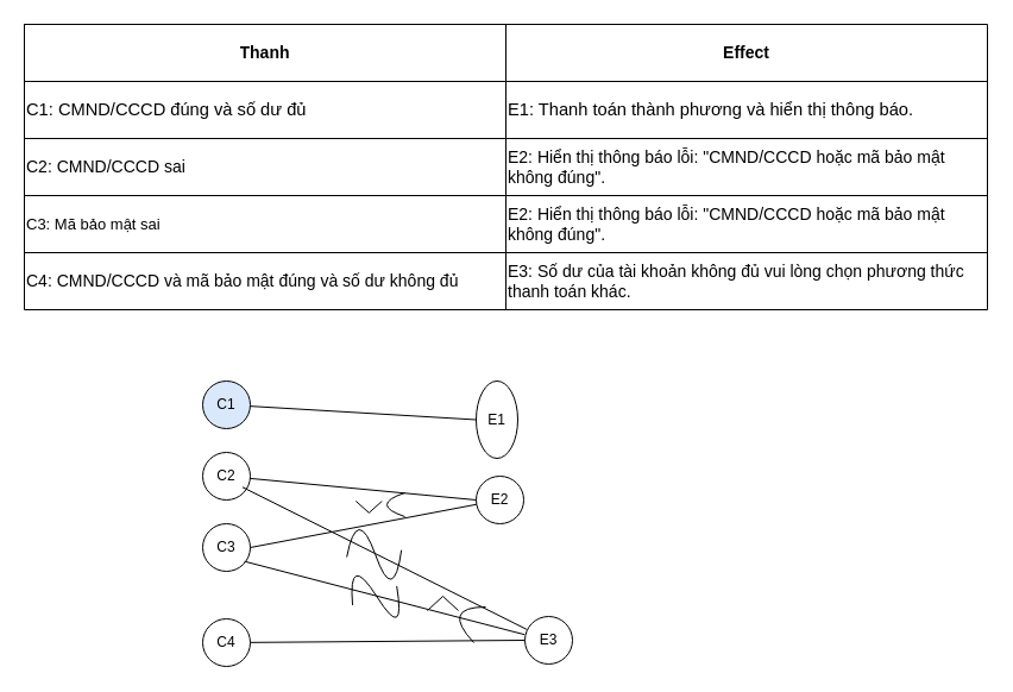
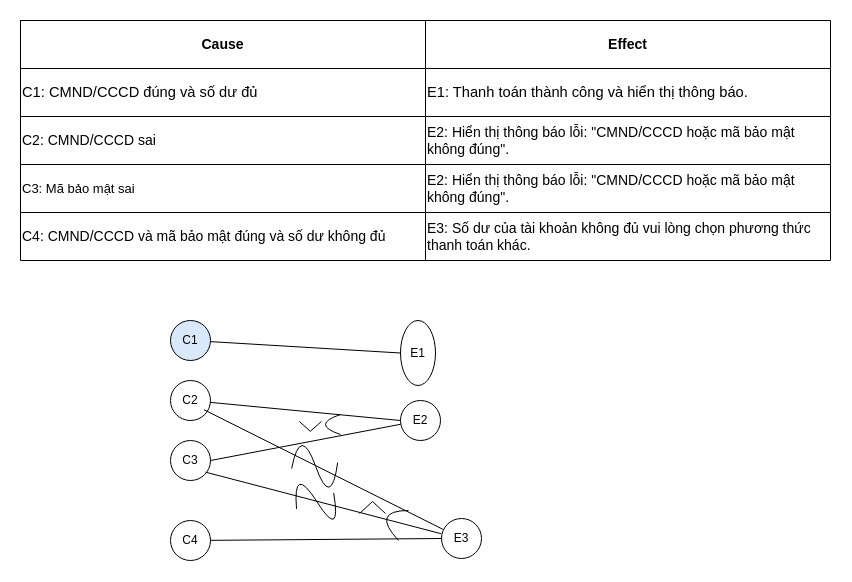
  <mxCell id="0" />
  <mxCell id="1" parent="0" />
  <mxCell id="2" value="C1" style="ellipse;whiteSpace=wrap;html=1;fillColor=#dae8fc;" vertex="1" parent="1"><mxGeometry x="170" y="320" width="40" height="40" as="geometry" /></mxCell>
  <mxCell id="3" value="E1" style="ellipse;whiteSpace=wrap;html=1;" vertex="1" parent="1"><mxGeometry x="400" y="320" width="35" height="65" as="geometry" /></mxCell>
  <mxCell id="4" value="" style="endArrow=none;html=1;rounded=0;entryX=0;entryY=0.5;entryDx=0;entryDy=0;" edge="1" parent="1" source="2" target="3"><mxGeometry width="50" height="50" relative="1" as="geometry"><mxPoint x="340" y="300" as="sourcePoint" /><mxPoint x="390" y="250" as="targetPoint" /></mxGeometry></mxCell>
  <mxCell id="5" value="" style="shape=table;startSize=0;container=1;collapsible=0;childLayout=tableLayout;fontFamily=Helvetica;fontSize=14;fontColor=default;fillColor=none;gradientColor=none;html=1;align=left;" vertex="1" parent="1"><mxGeometry x="20" y="20" width="810" height="240" as="geometry" /></mxCell>
  <mxCell id="6" value="" style="shape=tableRow;horizontal=0;startSize=0;swimlaneHead=0;swimlaneBody=0;top=0;left=0;bottom=0;right=0;collapsible=0;dropTarget=0;fillColor=none;points=[[0,0.5],[1,0.5]];portConstraint=eastwest;fontFamily=Helvetica;fontSize=12;fontColor=default;html=1;" vertex="1" parent="5"><mxGeometry width="810" height="48" as="geometry" /></mxCell>
- <mxCell id="7" value="Thanh" style="shape=partialRectangle;html=1;whiteSpace=wrap;connectable=0;overflow=hidden;fillColor=none;top=0;left=0;bottom=0;right=0;pointerEvents=1;fontFamily=Helvetica;fontSize=14;fontColor=default;fontStyle=1" vertex="1" parent="6"><mxGeometry width="405" height="48" as="geometry"><mxRectangle width="405" height="48" as="alternateBounds" /></mxGeometry></mxCell>
+ <mxCell id="7" value="Cause" style="shape=partialRectangle;html=1;whiteSpace=wrap;connectable=0;overflow=hidden;fillColor=none;top=0;left=0;bottom=0;right=0;pointerEvents=1;fontFamily=Helvetica;fontSize=14;fontColor=default;fontStyle=1" vertex="1" parent="6"><mxGeometry width="405" height="48" as="geometry"><mxRectangle width="405" height="48" as="alternateBounds" /></mxGeometry></mxCell>
  <mxCell id="8" value="Effect" style="shape=partialRectangle;html=1;whiteSpace=wrap;connectable=0;overflow=hidden;fillColor=none;top=0;left=0;bottom=0;right=0;pointerEvents=1;fontFamily=Helvetica;fontSize=14;fontColor=default;fontStyle=1" vertex="1" parent="6"><mxGeometry x="405" width="405" height="48" as="geometry"><mxRectangle width="405" height="48" as="alternateBounds" /></mxGeometry></mxCell>
  <mxCell id="9" value="" style="shape=tableRow;horizontal=0;startSize=0;swimlaneHead=0;swimlaneBody=0;top=0;left=0;bottom=0;right=0;collapsible=0;dropTarget=0;fillColor=none;points=[[0,0.5],[1,0.5]];portConstraint=eastwest;fontFamily=Helvetica;fontSize=12;fontColor=default;html=1;" vertex="1" parent="5"><mxGeometry y="48" width="810" height="48" as="geometry" /></mxCell>
  <mxCell id="10" value="&lt;span style=&quot;font-family: &amp;quot;arial&amp;quot; ; font-size: 14.667px&quot;&gt;C1: CMND/CCCD đúng và số dư đủ&lt;/span&gt;" style="shape=partialRectangle;html=1;whiteSpace=wrap;connectable=0;overflow=hidden;fillColor=none;top=0;left=0;bottom=0;right=0;pointerEvents=1;fontFamily=Helvetica;fontSize=12;fontColor=default;align=left;" vertex="1" parent="9"><mxGeometry width="405" height="48" as="geometry"><mxRectangle width="405" height="48" as="alternateBounds" /></mxGeometry></mxCell>
- <mxCell id="11" value="&lt;span style=&quot;font-family: &amp;#34;arial&amp;#34; ; font-size: 14.667px&quot;&gt;E1: Thanh toán thành phương và hiển thị thông báo.&lt;/span&gt;" style="shape=partialRectangle;html=1;whiteSpace=wrap;connectable=0;overflow=hidden;fillColor=none;top=0;left=0;bottom=0;right=0;pointerEvents=1;fontFamily=Helvetica;fontSize=12;fontColor=default;align=left;" vertex="1" parent="9"><mxGeometry x="405" width="405" height="48" as="geometry"><mxRectangle width="405" height="48" as="alternateBounds" /></mxGeometry></mxCell>
+ <mxCell id="11" value="&lt;span style=&quot;font-family: &amp;#34;arial&amp;#34; ; font-size: 14.667px&quot;&gt;E1: Thanh toán thành công và hiển thị thông báo.&lt;/span&gt;" style="shape=partialRectangle;html=1;whiteSpace=wrap;connectable=0;overflow=hidden;fillColor=none;top=0;left=0;bottom=0;right=0;pointerEvents=1;fontFamily=Helvetica;fontSize=12;fontColor=default;align=left;" vertex="1" parent="9"><mxGeometry x="405" width="405" height="48" as="geometry"><mxRectangle width="405" height="48" as="alternateBounds" /></mxGeometry></mxCell>
  <mxCell id="12" value="" style="shape=tableRow;horizontal=0;startSize=0;swimlaneHead=0;swimlaneBody=0;top=0;left=0;bottom=0;right=0;collapsible=0;dropTarget=0;fillColor=none;points=[[0,0.5],[1,0.5]];portConstraint=eastwest;fontFamily=Helvetica;fontSize=12;fontColor=default;html=1;" vertex="1" parent="5"><mxGeometry y="96" width="810" height="48" as="geometry" /></mxCell>
  <mxCell id="13" value="C2: CMND/CCCD sai" style="shape=partialRectangle;html=1;whiteSpace=wrap;connectable=0;overflow=hidden;fillColor=none;top=0;left=0;bottom=0;right=0;pointerEvents=1;fontFamily=Helvetica;fontSize=14;fontColor=default;align=left;" vertex="1" parent="12"><mxGeometry width="405" height="48" as="geometry"><mxRectangle width="405" height="48" as="alternateBounds" /></mxGeometry></mxCell>
  <mxCell id="14" value="E2: Hiển thị thông báo lỗi: &quot;CMND/CCCD hoặc mã bảo mật không đúng&quot;." style="shape=partialRectangle;html=1;whiteSpace=wrap;connectable=0;overflow=hidden;fillColor=none;top=0;left=0;bottom=0;right=0;pointerEvents=1;fontFamily=Helvetica;fontSize=14;fontColor=default;align=left;" vertex="1" parent="12"><mxGeometry x="405" width="405" height="48" as="geometry"><mxRectangle width="405" height="48" as="alternateBounds" /></mxGeometry></mxCell>
  <mxCell id="15" value="" style="shape=tableRow;horizontal=0;startSize=0;swimlaneHead=0;swimlaneBody=0;top=0;left=0;bottom=0;right=0;collapsible=0;dropTarget=0;fillColor=none;points=[[0,0.5],[1,0.5]];portConstraint=eastwest;fontFamily=Helvetica;fontSize=12;fontColor=default;html=1;" vertex="1" parent="5"><mxGeometry y="144" width="810" height="48" as="geometry" /></mxCell>
  <mxCell id="16" value="C3: Mã bảo mật sai" style="shape=partialRectangle;html=1;whiteSpace=wrap;connectable=0;overflow=hidden;fillColor=none;top=0;left=0;bottom=0;right=0;pointerEvents=1;fontFamily=Helvetica;fontSize=13;fontColor=default;align=left;" vertex="1" parent="15"><mxGeometry width="405" height="48" as="geometry"><mxRectangle width="405" height="48" as="alternateBounds" /></mxGeometry></mxCell>
  <mxCell id="17" value="&lt;span style=&quot;font-size: 14px&quot;&gt;E2: Hiển thị thông báo lỗi: &quot;CMND/CCCD hoặc mã bảo mật không đúng&quot;.&lt;/span&gt;" style="shape=partialRectangle;html=1;whiteSpace=wrap;connectable=0;overflow=hidden;fillColor=none;top=0;left=0;bottom=0;right=0;pointerEvents=1;fontFamily=Helvetica;fontSize=12;fontColor=default;align=left;" vertex="1" parent="15"><mxGeometry x="405" width="405" height="48" as="geometry"><mxRectangle width="405" height="48" as="alternateBounds" /></mxGeometry></mxCell>
  <mxCell id="18" style="shape=tableRow;horizontal=0;startSize=0;swimlaneHead=0;swimlaneBody=0;top=0;left=0;bottom=0;right=0;collapsible=0;dropTarget=0;fillColor=none;points=[[0,0.5],[1,0.5]];portConstraint=eastwest;fontFamily=Helvetica;fontSize=12;fontColor=default;html=1;" vertex="1" parent="5"><mxGeometry y="192" width="810" height="48" as="geometry" /></mxCell>
  <mxCell id="19" value="C4: CMND/CCCD và mã bảo mật đúng và số dư không đủ" style="shape=partialRectangle;html=1;whiteSpace=wrap;connectable=0;overflow=hidden;fillColor=none;top=0;left=0;bottom=0;right=0;pointerEvents=1;fontFamily=Helvetica;fontSize=14;fontColor=default;align=left;" vertex="1" parent="18"><mxGeometry width="405" height="48" as="geometry"><mxRectangle width="405" height="48" as="alternateBounds" /></mxGeometry></mxCell>
  <mxCell id="20" value="E3:&amp;nbsp;Số dư của tài khoản không đủ vui lòng chọn phương thức thanh toán khác." style="shape=partialRectangle;html=1;whiteSpace=wrap;connectable=0;overflow=hidden;fillColor=none;top=0;left=0;bottom=0;right=0;pointerEvents=1;fontFamily=Helvetica;fontSize=14;fontColor=default;align=left;" vertex="1" parent="18"><mxGeometry x="405" width="405" height="48" as="geometry"><mxRectangle width="405" height="48" as="alternateBounds" /></mxGeometry></mxCell>
  <mxCell id="21" value="E2" style="ellipse;whiteSpace=wrap;html=1;" vertex="1" parent="1"><mxGeometry x="400" y="400" width="40" height="40" as="geometry" /></mxCell>
  <mxCell id="22" value="E3" style="ellipse;whiteSpace=wrap;html=1;" vertex="1" parent="1"><mxGeometry x="441" y="518" width="40" height="40" as="geometry" /></mxCell>
  <mxCell id="23" value="C2" style="ellipse;whiteSpace=wrap;html=1;" vertex="1" parent="1"><mxGeometry x="170" y="380" width="40" height="40" as="geometry" /></mxCell>
  <mxCell id="24" value="C3" style="ellipse;whiteSpace=wrap;html=1;" vertex="1" parent="1"><mxGeometry x="170" y="440" width="40" height="40" as="geometry" /></mxCell>
  <mxCell id="25" value="C4" style="ellipse;whiteSpace=wrap;html=1;" vertex="1" parent="1"><mxGeometry x="170" y="520" width="40" height="40" as="geometry" /></mxCell>
  <mxCell id="26" value="" style="endArrow=none;html=1;rounded=0;entryX=0;entryY=0.5;entryDx=0;entryDy=0;" edge="1" parent="1" source="23" target="21"><mxGeometry width="50" height="50" relative="1" as="geometry"><mxPoint x="210" y="400" as="sourcePoint" /><mxPoint x="400" y="400" as="targetPoint" /></mxGeometry></mxCell>
  <mxCell id="27" value="" style="endArrow=none;html=1;rounded=0;exitX=1;exitY=0.5;exitDx=0;exitDy=0;" edge="1" parent="1" source="24" target="21"><mxGeometry width="50" height="50" relative="1" as="geometry"><mxPoint x="219.91" y="411.896" as="sourcePoint" /><mxPoint x="410" y="430" as="targetPoint" /></mxGeometry></mxCell>
  <mxCell id="28" value="" style="endArrow=none;html=1;rounded=0;entryX=0;entryY=0.5;entryDx=0;entryDy=0;" edge="1" parent="1" source="25" target="22"><mxGeometry width="50" height="50" relative="1" as="geometry"><mxPoint x="220.13" y="520" as="sourcePoint" /><mxPoint x="410.483" y="483.742" as="targetPoint" /></mxGeometry></mxCell>
  <mxCell id="29" value="" style="group;rotation=15;" vertex="1" connectable="0" parent="1"><mxGeometry x="207.87" y="395.54" width="221.96" height="77" as="geometry" /></mxCell>
  <mxCell id="30" value="" style="curved=1;endArrow=0;html=1;rounded=0;" edge="1" parent="29"><mxGeometry width="50" height="50" relative="1" as="geometry"><mxPoint x="129.301" y="66.621" as="sourcePoint" /><mxPoint x="83.279" y="72.501" as="targetPoint" /><Array as="points"><mxPoint x="122.727" y="113.662" /><mxPoint x="92.045" y="27.421" /></Array></mxGeometry></mxCell>
  <mxCell id="31" value="" style="endArrow=none;html=1;rounded=0;" edge="1" parent="29"><mxGeometry width="50" height="50" relative="1" as="geometry"><mxPoint x="-4.383" y="13.7" as="sourcePoint" /><mxPoint x="234.496" y="133.262" as="targetPoint" /></mxGeometry></mxCell>
  <mxCell id="32" value="" style="group" vertex="1" connectable="0" parent="29"><mxGeometry x="91.022" y="25.46" width="21.915" height="9.8" as="geometry" /></mxCell>
  <mxCell id="33" value="" style="endArrow=none;html=1;rounded=0;fontSize=24;" edge="1" parent="32"><mxGeometry width="50" height="50" relative="1" as="geometry"><mxPoint x="10.958" y="9.8" as="sourcePoint" /><mxPoint as="targetPoint" /></mxGeometry></mxCell>
  <mxCell id="34" value="" style="endArrow=none;html=1;rounded=0;fontSize=24;" edge="1" parent="32"><mxGeometry width="50" height="50" relative="1" as="geometry"><mxPoint x="10.958" y="9.8" as="sourcePoint" /><mxPoint x="21.915" as="targetPoint" /></mxGeometry></mxCell>
  <mxCell id="35" value="" style="group;rotation=0;" vertex="1" connectable="0" parent="1"><mxGeometry x="211" y="428" width="198" height="98" as="geometry" /></mxCell>
  <mxCell id="36" value="" style="curved=1;endArrow=0;html=1;rounded=0;" edge="1" parent="35"><mxGeometry width="50" height="50" relative="1" as="geometry"><mxPoint x="122.186" y="64.528" as="sourcePoint" /><mxPoint x="85.041" y="80.412" as="targetPoint" /><Array as="points"><mxPoint x="130.006" y="112.18" /><mxPoint x="81.132" y="34.746" /></Array></mxGeometry></mxCell>
  <mxCell id="37" value="" style="endArrow=none;html=1;rounded=0;" edge="1" parent="35"><mxGeometry width="50" height="50" relative="1" as="geometry"><mxPoint x="-5.865" y="43.681" as="sourcePoint" /><mxPoint x="229.71" y="105.231" as="targetPoint" /></mxGeometry></mxCell>
  <mxCell id="38" value="" style="group" vertex="1" connectable="0" parent="35"><mxGeometry x="148" y="73" width="26" height="12" as="geometry" /></mxCell>
  <mxCell id="39" value="" style="endArrow=none;html=1;rounded=0;fontSize=24;" edge="1" parent="38"><mxGeometry width="50" height="50" relative="1" as="geometry"><mxPoint y="12" as="sourcePoint" /><mxPoint x="13" as="targetPoint" /></mxGeometry></mxCell>
  <mxCell id="40" value="" style="endArrow=none;html=1;rounded=0;fontSize=24;" edge="1" parent="38"><mxGeometry width="50" height="50" relative="1" as="geometry"><mxPoint x="26" y="12" as="sourcePoint" /><mxPoint x="13" as="targetPoint" /></mxGeometry></mxCell>
  <mxCell id="41" value="" style="curved=1;endArrow=0;html=1;rounded=0;" edge="1" parent="1"><mxGeometry width="50" height="50" relative="1" as="geometry"><mxPoint x="340" y="434" as="sourcePoint" /><mxPoint x="340" y="414" as="targetPoint" /><Array as="points"><mxPoint x="310" y="424" /><mxPoint x="340" y="414" /></Array></mxGeometry></mxCell>
  <mxCell id="42" value="" style="curved=1;endArrow=0;html=1;rounded=0;" edge="1" parent="1"><mxGeometry width="50" height="50" relative="1" as="geometry"><mxPoint x="398" y="540" as="sourcePoint" /><mxPoint x="408" y="510" as="targetPoint" /><Array as="points"><mxPoint x="370" y="510" /></Array></mxGeometry></mxCell>
